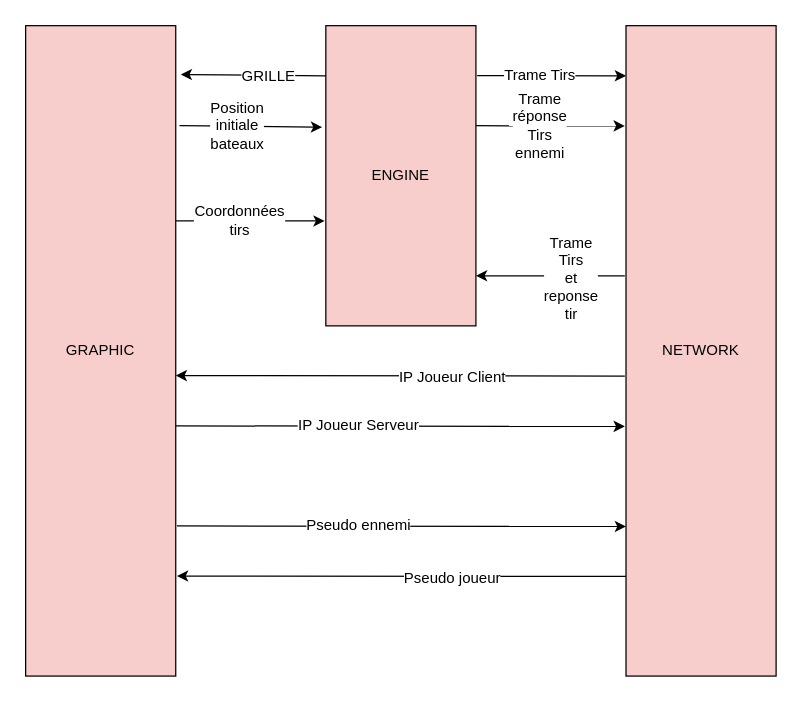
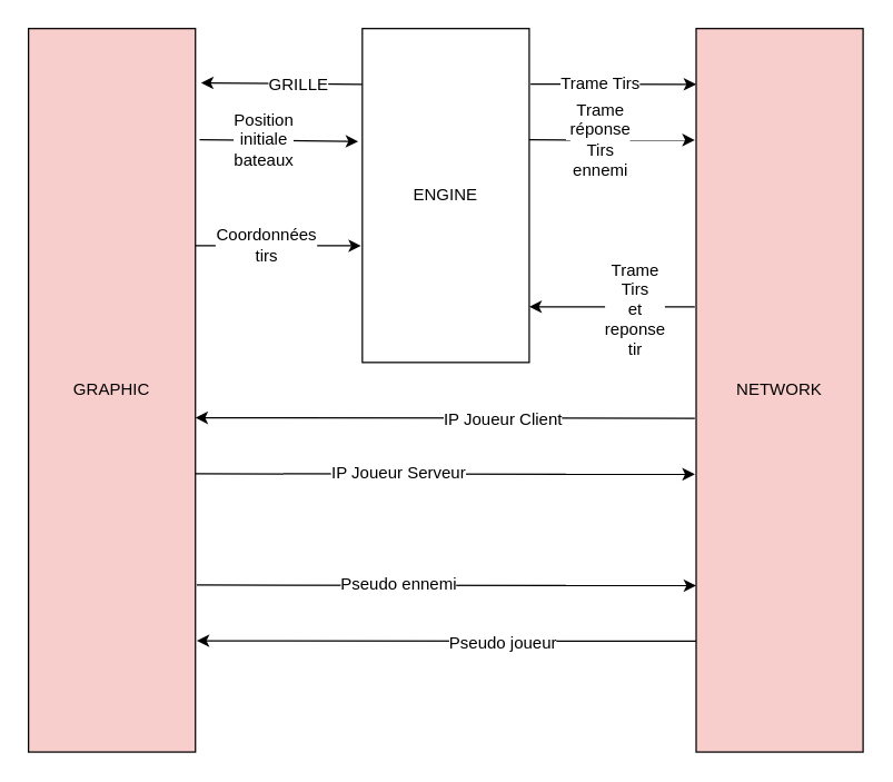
  <mxCell id="0" />
  <mxCell id="1" parent="0" />
- <mxCell id="2" value="ENGINE" style="rounded=0;whiteSpace=wrap;html=1;fillColor=#f8cecc;" vertex="1" parent="1"><mxGeometry x="260" y="20" width="120" height="240" as="geometry" /></mxCell>
+ <mxCell id="2" value="ENGINE" style="rounded=0;whiteSpace=wrap;html=1;" vertex="1" parent="1"><mxGeometry x="260" y="20" width="120" height="240" as="geometry" /></mxCell>
  <mxCell id="3" value="GRAPHIC" style="rounded=0;whiteSpace=wrap;html=1;fillColor=#f8cecc;" vertex="1" parent="1"><mxGeometry x="20" y="20" width="120" height="520" as="geometry" /></mxCell>
  <mxCell id="4" value="NETWORK" style="rounded=0;whiteSpace=wrap;html=1;fillColor=#f8cecc;" vertex="1" parent="1"><mxGeometry x="500" y="20" width="120" height="520" as="geometry" /></mxCell>
  <mxCell id="5" value="" style="endArrow=classic;html=1;exitX=0;exitY=0.083;exitDx=0;exitDy=0;exitPerimeter=0;" edge="1" parent="1"><mxGeometry width="50" height="50" relative="1" as="geometry"><mxPoint x="260" y="60.16" as="sourcePoint" /><mxPoint x="144" y="59" as="targetPoint" /></mxGeometry></mxCell>
  <mxCell id="6" value="GRILLE" style="text;html=1;align=center;verticalAlign=middle;resizable=0;points=[];labelBackgroundColor=#ffffff;" vertex="1" connectable="0" parent="5"><mxGeometry x="-0.207" y="1" relative="1" as="geometry"><mxPoint as="offset" /></mxGeometry></mxCell>
  <mxCell id="7" value="" style="endArrow=classic;html=1;exitX=0;exitY=0.154;exitDx=0;exitDy=0;exitPerimeter=0;textDirection=rtl;entryX=-0.025;entryY=0.338;entryDx=0;entryDy=0;entryPerimeter=0;" edge="1" parent="1" target="2"><mxGeometry width="50" height="50" relative="1" as="geometry"><mxPoint x="143" y="100" as="sourcePoint" /><mxPoint x="206.04" y="111.04" as="targetPoint" /></mxGeometry></mxCell>
  <mxCell id="8" value="Position&lt;br&gt;initiale&lt;br&gt;bateaux" style="text;html=1;align=center;verticalAlign=middle;resizable=0;points=[];labelBackgroundColor=#ffffff;" vertex="1" connectable="0" parent="7"><mxGeometry x="-0.207" y="1" relative="1" as="geometry"><mxPoint as="offset" /></mxGeometry></mxCell>
  <mxCell id="9" value="" style="endArrow=classic;html=1;textDirection=rtl;entryX=-0.008;entryY=0.231;entryDx=0;entryDy=0;entryPerimeter=0;" edge="1" parent="1"><mxGeometry width="50" height="50" relative="1" as="geometry"><mxPoint x="140" y="176" as="sourcePoint" /><mxPoint x="259.04" y="176.12" as="targetPoint" /></mxGeometry></mxCell>
  <mxCell id="10" value="Coordonnées&lt;br&gt;tirs" style="text;html=1;align=center;verticalAlign=middle;resizable=0;points=[];labelBackgroundColor=#ffffff;" vertex="1" connectable="0" parent="9"><mxGeometry x="-0.207" y="1" relative="1" as="geometry"><mxPoint x="3" as="offset" /></mxGeometry></mxCell>
  <mxCell id="11" value="" style="endArrow=classic;html=1;textDirection=rtl;entryX=-0.008;entryY=0.231;entryDx=0;entryDy=0;entryPerimeter=0;" edge="1" parent="1"><mxGeometry width="50" height="50" relative="1" as="geometry"><mxPoint x="380.96" y="60" as="sourcePoint" /><mxPoint x="500" y="60.12" as="targetPoint" /></mxGeometry></mxCell>
  <mxCell id="12" value="Trame Tirs" style="text;html=1;align=center;verticalAlign=middle;resizable=0;points=[];labelBackgroundColor=#ffffff;" vertex="1" connectable="0" parent="11"><mxGeometry x="-0.207" y="1" relative="1" as="geometry"><mxPoint x="3" as="offset" /></mxGeometry></mxCell>
  <mxCell id="13" value="" style="endArrow=classic;html=1;textDirection=rtl;entryX=-0.008;entryY=0.231;entryDx=0;entryDy=0;entryPerimeter=0;" edge="1" parent="1"><mxGeometry width="50" height="50" relative="1" as="geometry"><mxPoint x="380" y="100" as="sourcePoint" /><mxPoint x="499.04" y="100.12" as="targetPoint" /></mxGeometry></mxCell>
  <mxCell id="14" value="Trame&lt;br&gt;réponse&lt;br&gt;Tirs&lt;br&gt;ennemi" style="text;html=1;align=center;verticalAlign=middle;resizable=0;points=[];labelBackgroundColor=#ffffff;" vertex="1" connectable="0" parent="13"><mxGeometry x="-0.207" y="1" relative="1" as="geometry"><mxPoint x="3" as="offset" /></mxGeometry></mxCell>
  <mxCell id="15" value="" style="endArrow=classic;html=1;textDirection=rtl;entryX=-0.008;entryY=0.231;entryDx=0;entryDy=0;entryPerimeter=0;" edge="1" parent="1"><mxGeometry width="50" height="50" relative="1" as="geometry"><mxPoint x="499.04" y="220.12" as="sourcePoint" /><mxPoint x="380" y="220" as="targetPoint" /></mxGeometry></mxCell>
  <mxCell id="16" value="Trame&lt;br&gt;Tirs&lt;br&gt;et&lt;br&gt;reponse&lt;br&gt;tir" style="text;html=1;align=center;verticalAlign=middle;resizable=0;points=[];labelBackgroundColor=#ffffff;" vertex="1" connectable="0" parent="15"><mxGeometry x="-0.207" y="1" relative="1" as="geometry"><mxPoint x="3" as="offset" /></mxGeometry></mxCell>
  <mxCell id="17" value="" style="endArrow=classic;html=1;textDirection=rtl;entryX=1;entryY=0.538;entryDx=0;entryDy=0;entryPerimeter=0;" edge="1" parent="1" target="3"><mxGeometry width="50" height="50" relative="1" as="geometry"><mxPoint x="499.04" y="300.12" as="sourcePoint" /><mxPoint x="380" y="300" as="targetPoint" /></mxGeometry></mxCell>
  <mxCell id="18" value="IP Joueur Client" style="text;html=1;align=center;verticalAlign=middle;resizable=0;points=[];labelBackgroundColor=#ffffff;" vertex="1" connectable="0" parent="17"><mxGeometry x="-0.207" y="1" relative="1" as="geometry"><mxPoint x="3" as="offset" /></mxGeometry></mxCell>
  <mxCell id="19" value="" style="endArrow=classic;html=1;textDirection=rtl;entryX=1;entryY=0.538;entryDx=0;entryDy=0;entryPerimeter=0;" edge="1" parent="1"><mxGeometry width="50" height="50" relative="1" as="geometry"><mxPoint x="140" y="340" as="sourcePoint" /><mxPoint x="499.04" y="340.36" as="targetPoint" /></mxGeometry></mxCell>
  <mxCell id="20" value="IP Joueur Serveur" style="text;html=1;align=center;verticalAlign=middle;resizable=0;points=[];labelBackgroundColor=#ffffff;" vertex="1" connectable="0" parent="19"><mxGeometry x="-0.207" y="1" relative="1" as="geometry"><mxPoint x="3" as="offset" /></mxGeometry></mxCell>
  <mxCell id="21" value="" style="endArrow=classic;html=1;textDirection=rtl;entryX=1;entryY=0.538;entryDx=0;entryDy=0;entryPerimeter=0;" edge="1" parent="1"><mxGeometry width="50" height="50" relative="1" as="geometry"><mxPoint x="140.96" y="420" as="sourcePoint" /><mxPoint x="500" y="420.36" as="targetPoint" /></mxGeometry></mxCell>
  <mxCell id="22" value="Pseudo ennemi" style="text;html=1;align=center;verticalAlign=middle;resizable=0;points=[];labelBackgroundColor=#ffffff;" vertex="1" connectable="0" parent="21"><mxGeometry x="-0.207" y="1" relative="1" as="geometry"><mxPoint x="3" as="offset" /></mxGeometry></mxCell>
  <mxCell id="23" value="" style="endArrow=classic;html=1;textDirection=rtl;entryX=1;entryY=0.538;entryDx=0;entryDy=0;entryPerimeter=0;" edge="1" parent="1"><mxGeometry width="50" height="50" relative="1" as="geometry"><mxPoint x="500" y="460.36" as="sourcePoint" /><mxPoint x="140.96" y="460" as="targetPoint" /></mxGeometry></mxCell>
  <mxCell id="24" value="Pseudo joueur" style="text;html=1;align=center;verticalAlign=middle;resizable=0;points=[];labelBackgroundColor=#ffffff;" vertex="1" connectable="0" parent="23"><mxGeometry x="-0.207" y="1" relative="1" as="geometry"><mxPoint x="3" as="offset" /></mxGeometry></mxCell>
